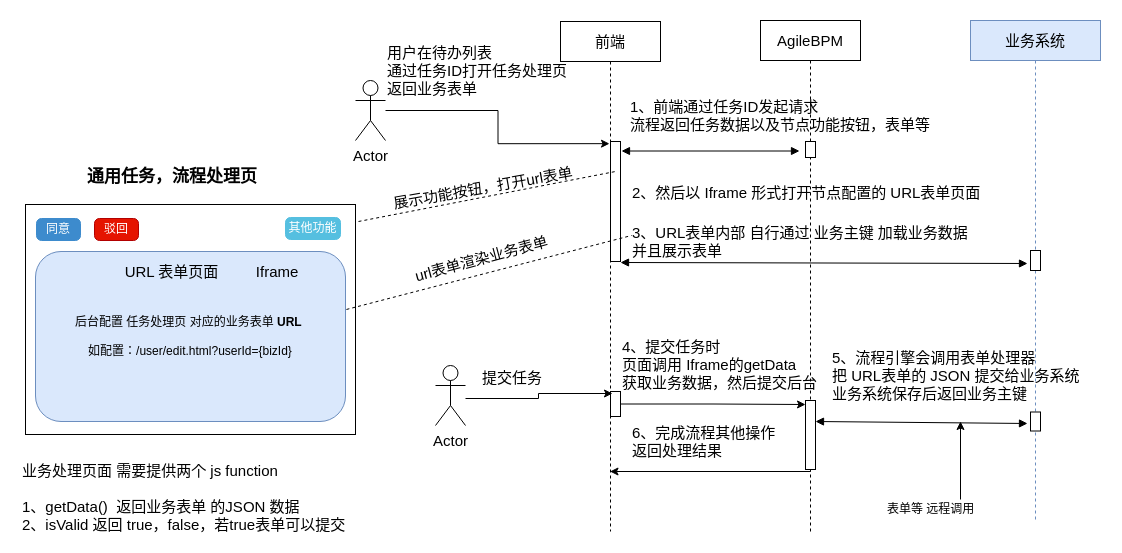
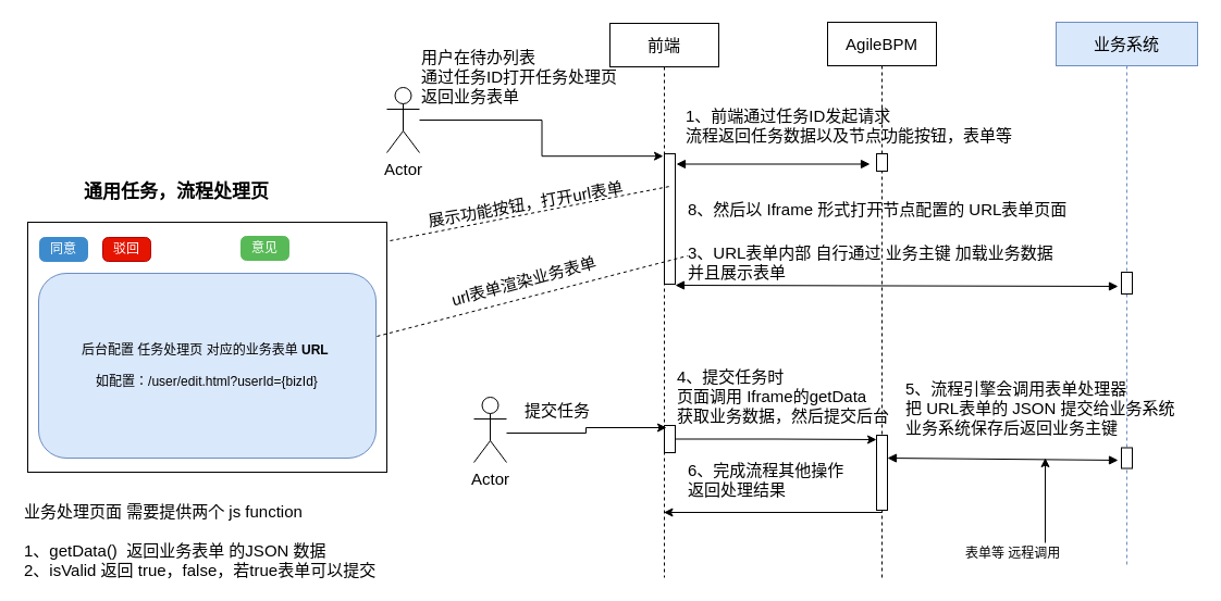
  <mxCell id="0" />
  <mxCell id="1" parent="0" />
  <mxCell id="2" value="1、前端通过任务ID发起请求&lt;br&gt;流程返回任务数据以及节点功能按钮，表单等" style="text;html=1;resizable=0;points=[];autosize=1;align=left;verticalAlign=top;spacingTop=-4;fontSize=15;" parent="1" vertex="1"><mxGeometry x="627.5" y="95" width="320" height="40" as="geometry" /></mxCell>
  <mxCell id="3" value="" style="rounded=0;whiteSpace=wrap;html=1;" parent="1" vertex="1"><mxGeometry x="25" y="204" width="330" height="230" as="geometry" /></mxCell>
- <mxCell id="4" value="&lt;b&gt;&lt;font style=&quot;font-size: 17px&quot;&gt;通用任务，流程处理页&lt;/font&gt;&lt;/b&gt;" style="text;html=1;resizable=0;points=[];autosize=1;align=left;verticalAlign=top;spacingTop=-4;" parent="1" vertex="1"><mxGeometry x="85" y="164" width="190" height="20" as="geometry" /></mxCell>
+ <mxCell id="4" value="&lt;b&gt;&lt;font style=&quot;font-size: 17px&quot;&gt;通用任务，流程处理页&lt;/font&gt;&lt;/b&gt;" style="text;html=1;resizable=0;points=[];autosize=1;align=left;verticalAlign=top;spacingTop=-4;" parent="1" vertex="1"><mxGeometry x="75" y="164" width="190" height="20" as="geometry" /></mxCell>
  <mxCell id="5" value="后台配置 任务处理页 对应的业务表单&lt;b&gt; URL&amp;nbsp;&lt;/b&gt;&lt;br&gt;&lt;br&gt;如配置：/user/edit.html?userId={bizId}" style="rounded=1;whiteSpace=wrap;html=1;fillColor=#dae8fc;strokeColor=#6c8ebf;" parent="1" vertex="1"><mxGeometry x="35" y="251" width="310" height="170" as="geometry" /></mxCell>
  <mxCell id="6" value="业务处理页面 需要提供两个 js function&lt;br style=&quot;font-size: 15px;&quot;&gt;&lt;br style=&quot;font-size: 15px;&quot;&gt;1、getData()&amp;nbsp; 返回业务表单 的JSON 数据&lt;br style=&quot;font-size: 15px;&quot;&gt;2、isValid 返回 true，false，若true表单可以提交" style="text;html=1;resizable=0;points=[];autosize=1;align=left;verticalAlign=middle;spacingTop=-4;fontSize=15;" parent="1" vertex="1"><mxGeometry x="20" y="469" width="270" height="60" as="geometry" /></mxCell>
  <mxCell id="7" value="" style="group" parent="1" vertex="1" connectable="0"><mxGeometry x="36" y="216" width="304" height="24" as="geometry" /></mxCell>
- <mxCell id="8" value="其他功能" style="html=1;shadow=0;dashed=0;shape=mxgraph.bootstrap.rrect;rSize=5;fillColor=#55BFE0;align=center;strokeColor=#55BFE0;fontColor=#ffffff;fontSize=12;whiteSpace=wrap;" parent="7" vertex="1"><mxGeometry x="249" y="1" width="55" height="22" as="geometry" /></mxCell>
  <mxCell id="9" value="驳回" style="html=1;shadow=0;dashed=0;shape=mxgraph.bootstrap.rrect;rSize=5;fillColor=#e51400;align=center;strokeColor=#B20000;fontColor=#ffffff;fontSize=12;whiteSpace=wrap;" parent="7" vertex="1"><mxGeometry x="58" y="2" width="44" height="22" as="geometry" /></mxCell>
+ <mxCell id="10" value="意见" style="html=1;shadow=0;dashed=0;shape=mxgraph.bootstrap.rrect;rSize=5;fillColor=#58B957;align=center;strokeColor=#58B957;fontColor=#ffffff;fontSize=12;whiteSpace=wrap;" parent="7" vertex="1"><mxGeometry x="185" y="1" width="44" height="22" as="geometry" /></mxCell>
  <mxCell id="11" value="同意" style="html=1;shadow=0;dashed=0;shape=mxgraph.bootstrap.rrect;rSize=5;fillColor=#3D8BCD;align=center;strokeColor=#3D8BCD;fontColor=#ffffff;fontSize=12;whiteSpace=wrap;" parent="7" vertex="1"><mxGeometry y="2" width="44" height="22" as="geometry" /></mxCell>
- <mxCell id="12" value="URL 表单页面&amp;nbsp; &amp;nbsp; &amp;nbsp; &amp;nbsp; &amp;nbsp;Iframe" style="text;html=1;strokeColor=none;fillColor=none;align=center;verticalAlign=middle;whiteSpace=wrap;rounded=0;fontSize=15;" parent="1" vertex="1"><mxGeometry x="118" y="261" width="187" height="20" as="geometry" /></mxCell>
  <mxCell id="13" value="前端" style="shape=umlLifeline;perimeter=lifelinePerimeter;whiteSpace=wrap;html=1;container=1;collapsible=0;recursiveResize=0;outlineConnect=0;fontSize=15;" parent="1" vertex="1"><mxGeometry x="560" y="21" width="100" height="510" as="geometry" /></mxCell>
  <mxCell id="14" value="" style="html=1;points=[];perimeter=orthogonalPerimeter;fontSize=15;" parent="13" vertex="1"><mxGeometry x="50" y="120" width="10" height="120" as="geometry" /></mxCell>
  <mxCell id="15" value="" style="endArrow=block;startArrow=block;endFill=1;startFill=1;html=1;fontSize=15;entryX=-0.3;entryY=0.65;entryDx=0;entryDy=0;entryPerimeter=0;" parent="13" target="23" edge="1"><mxGeometry width="160" relative="1" as="geometry"><mxPoint x="60" y="241" as="sourcePoint" /><mxPoint x="220" y="241" as="targetPoint" /></mxGeometry></mxCell>
  <mxCell id="16" value="" style="html=1;points=[];perimeter=orthogonalPerimeter;fontSize=15;" parent="13" vertex="1"><mxGeometry x="50" y="370" width="10" height="25" as="geometry" /></mxCell>
  <mxCell id="17" value="AgileBPM" style="shape=umlLifeline;perimeter=lifelinePerimeter;whiteSpace=wrap;html=1;container=1;collapsible=0;recursiveResize=0;outlineConnect=0;fontSize=15;" parent="1" vertex="1"><mxGeometry x="760" y="20" width="100" height="511" as="geometry" /></mxCell>
  <mxCell id="18" value="" style="html=1;points=[];perimeter=orthogonalPerimeter;fontSize=15;" parent="17" vertex="1"><mxGeometry x="45" y="121" width="10" height="16" as="geometry" /></mxCell>
  <mxCell id="19" value="" style="html=1;points=[];perimeter=orthogonalPerimeter;fontSize=15;" parent="17" vertex="1"><mxGeometry x="45" y="380" width="10" height="69" as="geometry" /></mxCell>
  <mxCell id="20" value="" style="endArrow=block;startArrow=block;endFill=1;startFill=1;html=1;fontSize=15;entryX=-0.3;entryY=0.605;entryDx=0;entryDy=0;entryPerimeter=0;" parent="17" target="22" edge="1"><mxGeometry width="160" relative="1" as="geometry"><mxPoint x="55" y="401" as="sourcePoint" /><mxPoint x="215" y="401" as="targetPoint" /></mxGeometry></mxCell>
  <mxCell id="21" value="业务系统" style="shape=umlLifeline;perimeter=lifelinePerimeter;whiteSpace=wrap;html=1;container=1;collapsible=0;recursiveResize=0;outlineConnect=0;fontSize=15;fillColor=#dae8fc;strokeColor=#6c8ebf;" parent="1" vertex="1"><mxGeometry x="970" y="20" width="130" height="501" as="geometry" /></mxCell>
  <mxCell id="22" value="" style="html=1;points=[];perimeter=orthogonalPerimeter;fontSize=15;" parent="21" vertex="1"><mxGeometry x="60" y="391.5" width="10" height="19" as="geometry" /></mxCell>
  <mxCell id="23" value="" style="html=1;points=[];perimeter=orthogonalPerimeter;fontSize=15;" parent="21" vertex="1"><mxGeometry x="60" y="230" width="10" height="20" as="geometry" /></mxCell>
  <mxCell id="24" style="edgeStyle=orthogonalEdgeStyle;rounded=0;orthogonalLoop=1;jettySize=auto;html=1;entryX=-0.1;entryY=0.018;entryDx=0;entryDy=0;entryPerimeter=0;fontSize=15;" parent="1" source="25" target="14" edge="1"><mxGeometry relative="1" as="geometry" /></mxCell>
  <mxCell id="25" value="Actor" style="shape=umlActor;verticalLabelPosition=bottom;labelBackgroundColor=#ffffff;verticalAlign=top;html=1;fontSize=15;" parent="1" vertex="1"><mxGeometry x="355" y="80" width="30" height="60" as="geometry" /></mxCell>
  <mxCell id="26" value="用户在待办列表&lt;br&gt;通过任务ID打开任务处理页&lt;br&gt;返回业务表单" style="text;html=1;resizable=0;points=[];autosize=1;align=left;verticalAlign=top;spacingTop=-4;fontSize=15;" parent="1" vertex="1"><mxGeometry x="385" y="41" width="200" height="60" as="geometry" /></mxCell>
  <mxCell id="27" value="3、URL表单内部 自行通过 业务主键 加载业务数据&lt;br&gt;并且展示表单" style="text;html=1;resizable=0;points=[];autosize=1;align=left;verticalAlign=top;spacingTop=-4;fontSize=15;" parent="1" vertex="1"><mxGeometry x="630" y="221" width="350" height="40" as="geometry" /></mxCell>
  <mxCell id="28" style="edgeStyle=orthogonalEdgeStyle;rounded=0;orthogonalLoop=1;jettySize=auto;html=1;entryX=0.2;entryY=0.08;entryDx=0;entryDy=0;entryPerimeter=0;fontSize=15;" parent="1" source="29" target="16" edge="1"><mxGeometry relative="1" as="geometry"><Array as="points"><mxPoint x="538" y="398" /><mxPoint x="538" y="393" /></Array></mxGeometry></mxCell>
  <mxCell id="29" value="Actor" style="shape=umlActor;verticalLabelPosition=bottom;labelBackgroundColor=#ffffff;verticalAlign=top;html=1;fontSize=15;" parent="1" vertex="1"><mxGeometry x="435" y="365" width="30" height="60" as="geometry" /></mxCell>
  <mxCell id="30" value="提交任务" style="text;html=1;resizable=0;points=[];autosize=1;align=left;verticalAlign=top;spacingTop=-4;fontSize=15;" parent="1" vertex="1"><mxGeometry x="480" y="366" width="80" height="20" as="geometry" /></mxCell>
  <mxCell id="31" style="edgeStyle=orthogonalEdgeStyle;rounded=0;orthogonalLoop=1;jettySize=auto;html=1;fontSize=15;entryX=0;entryY=0.058;entryDx=0;entryDy=0;entryPerimeter=0;" parent="1" source="16" target="19" edge="1"><mxGeometry relative="1" as="geometry"><mxPoint x="795" y="404" as="targetPoint" /><Array as="points" /></mxGeometry></mxCell>
  <mxCell id="32" value="4、提交任务时&lt;br&gt;页面调用 Iframe的getData&lt;br&gt;获取业务数据，然后提交后台" style="text;html=1;resizable=0;points=[];autosize=1;align=left;verticalAlign=top;spacingTop=-4;fontSize=15;" parent="1" vertex="1"><mxGeometry x="620" y="335" width="210" height="60" as="geometry" /></mxCell>
  <mxCell id="33" value="5、流程引擎会调用表单处理器&lt;br&gt;把 URL表单的 JSON 提交给业务系统&lt;br&gt;业务系统保存后返回业务主键" style="text;html=1;resizable=0;points=[];autosize=1;align=left;verticalAlign=top;spacingTop=-4;fontSize=15;" parent="1" vertex="1"><mxGeometry x="830" y="346" width="260" height="60" as="geometry" /></mxCell>
  <mxCell id="34" style="edgeStyle=orthogonalEdgeStyle;rounded=0;orthogonalLoop=1;jettySize=auto;html=1;fontSize=15;" parent="1" source="19" target="13" edge="1"><mxGeometry relative="1" as="geometry"><Array as="points"><mxPoint x="810" y="471" /></Array></mxGeometry></mxCell>
  <mxCell id="35" value="6、完成流程其他操作&lt;br&gt;返回处理结果" style="text;html=1;resizable=0;points=[];autosize=1;align=left;verticalAlign=top;spacingTop=-4;fontSize=15;" parent="1" vertex="1"><mxGeometry x="630" y="421" width="160" height="40" as="geometry" /></mxCell>
- <mxCell id="36" value="2、然后以 Iframe 形式打开节点配置的 URL表单页面" style="text;html=1;resizable=0;points=[];autosize=1;align=left;verticalAlign=top;spacingTop=-4;fontSize=15;" parent="1" vertex="1"><mxGeometry x="630" y="181" width="360" height="20" as="geometry" /></mxCell>
+ <mxCell id="36" value="8、然后以 Iframe 形式打开节点配置的 URL表单页面" style="text;html=1;resizable=0;points=[];autosize=1;align=left;verticalAlign=top;spacingTop=-4;fontSize=15;" parent="1" vertex="1"><mxGeometry x="630" y="181" width="360" height="20" as="geometry" /></mxCell>
  <mxCell id="37" value="" style="endArrow=none;dashed=1;html=1;fontSize=15;" parent="1" edge="1"><mxGeometry width="50" height="50" relative="1" as="geometry"><mxPoint x="358" y="221" as="sourcePoint" /><mxPoint x="615" y="171" as="targetPoint" /></mxGeometry></mxCell>
  <mxCell id="38" value="展示功能按钮，打开url表单" style="text;html=1;resizable=0;points=[];autosize=1;align=left;verticalAlign=top;spacingTop=-4;fontSize=15;rotation=-10;" parent="1" vertex="1"><mxGeometry x="390" y="175" width="200" height="20" as="geometry" /></mxCell>
  <mxCell id="39" value="" style="endArrow=none;dashed=1;html=1;fontSize=15;entryX=0.003;entryY=0.35;entryDx=0;entryDy=0;entryPerimeter=0;exitX=1.003;exitY=0.341;exitDx=0;exitDy=0;exitPerimeter=0;" parent="1" source="5" target="27" edge="1"><mxGeometry width="50" height="50" relative="1" as="geometry"><mxPoint x="385" y="301" as="sourcePoint" /><mxPoint x="435" y="251" as="targetPoint" /></mxGeometry></mxCell>
  <mxCell id="40" value="url表单渲染业务表单" style="text;html=1;resizable=0;points=[];autosize=1;align=left;verticalAlign=top;spacingTop=-4;fontSize=15;rotation=-15;" parent="1" vertex="1"><mxGeometry x="410" y="245.5" width="150" height="20" as="geometry" /></mxCell>
  <mxCell id="41" style="edgeStyle=orthogonalEdgeStyle;rounded=0;orthogonalLoop=1;jettySize=auto;html=1;" edge="1" parent="1" source="42"><mxGeometry relative="1" as="geometry"><mxPoint x="960" y="421" as="targetPoint" /></mxGeometry></mxCell>
  <mxCell id="42" value="表单等 远程调用" style="text;html=1;resizable=0;points=[];autosize=1;align=left;verticalAlign=top;spacingTop=-4;" vertex="1" parent="1"><mxGeometry x="885" y="499" width="150" height="20" as="geometry" /></mxCell>
  <mxCell id="43" value="" style="endArrow=block;startArrow=block;endFill=1;startFill=1;html=1;fontSize=15;" parent="1" edge="1"><mxGeometry width="160" relative="1" as="geometry"><mxPoint x="621" y="150.5" as="sourcePoint" /><mxPoint x="799" y="150.5" as="targetPoint" /></mxGeometry></mxCell>
